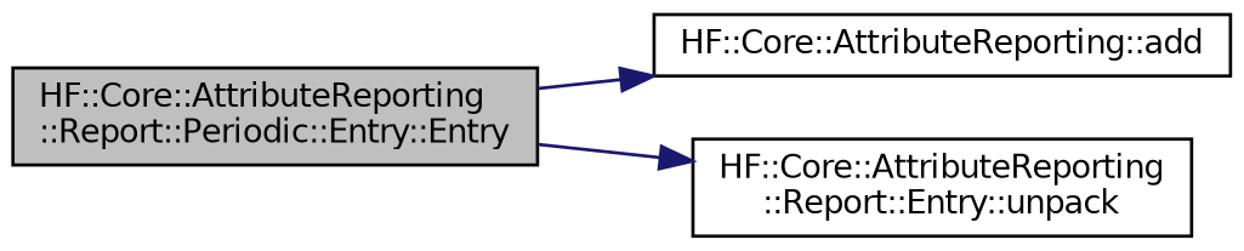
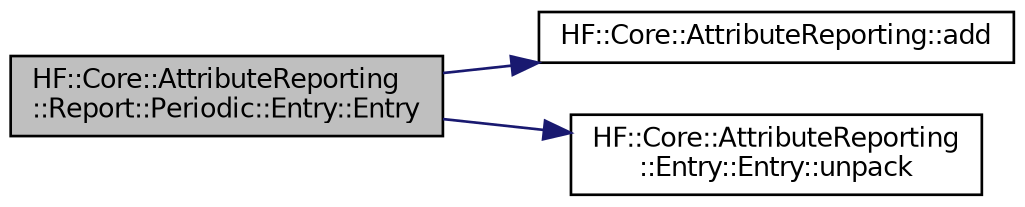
  digraph {
    rankdir=LR
    node [color=black fillcolor=white fontname=Helvetica fontsize=10 shape=record style=filled]
    edge [color=midnightblue fontname=Helvetica fontsize=10 labelfontname=Helvetica labelfontsize=10 style=solid]
    n1 [fillcolor=grey75 fontcolor=black height=0.2 label="HF::Core::AttributeReporting\l::Report::Periodic::Entry::Entry" width=0.4]
    n2 [height=0.2 label="HF::Core::AttributeReporting::add" width=0.4]
-   n3 [height=0.2 label="HF::Core::AttributeReporting\l::Report::Entry::unpack" width=0.4]
+   n3 [height=0.2 label="HF::Core::AttributeReporting\l::Entry::Entry::unpack" width=0.4]
    n1 -> n2
    n1 -> n3
  }
